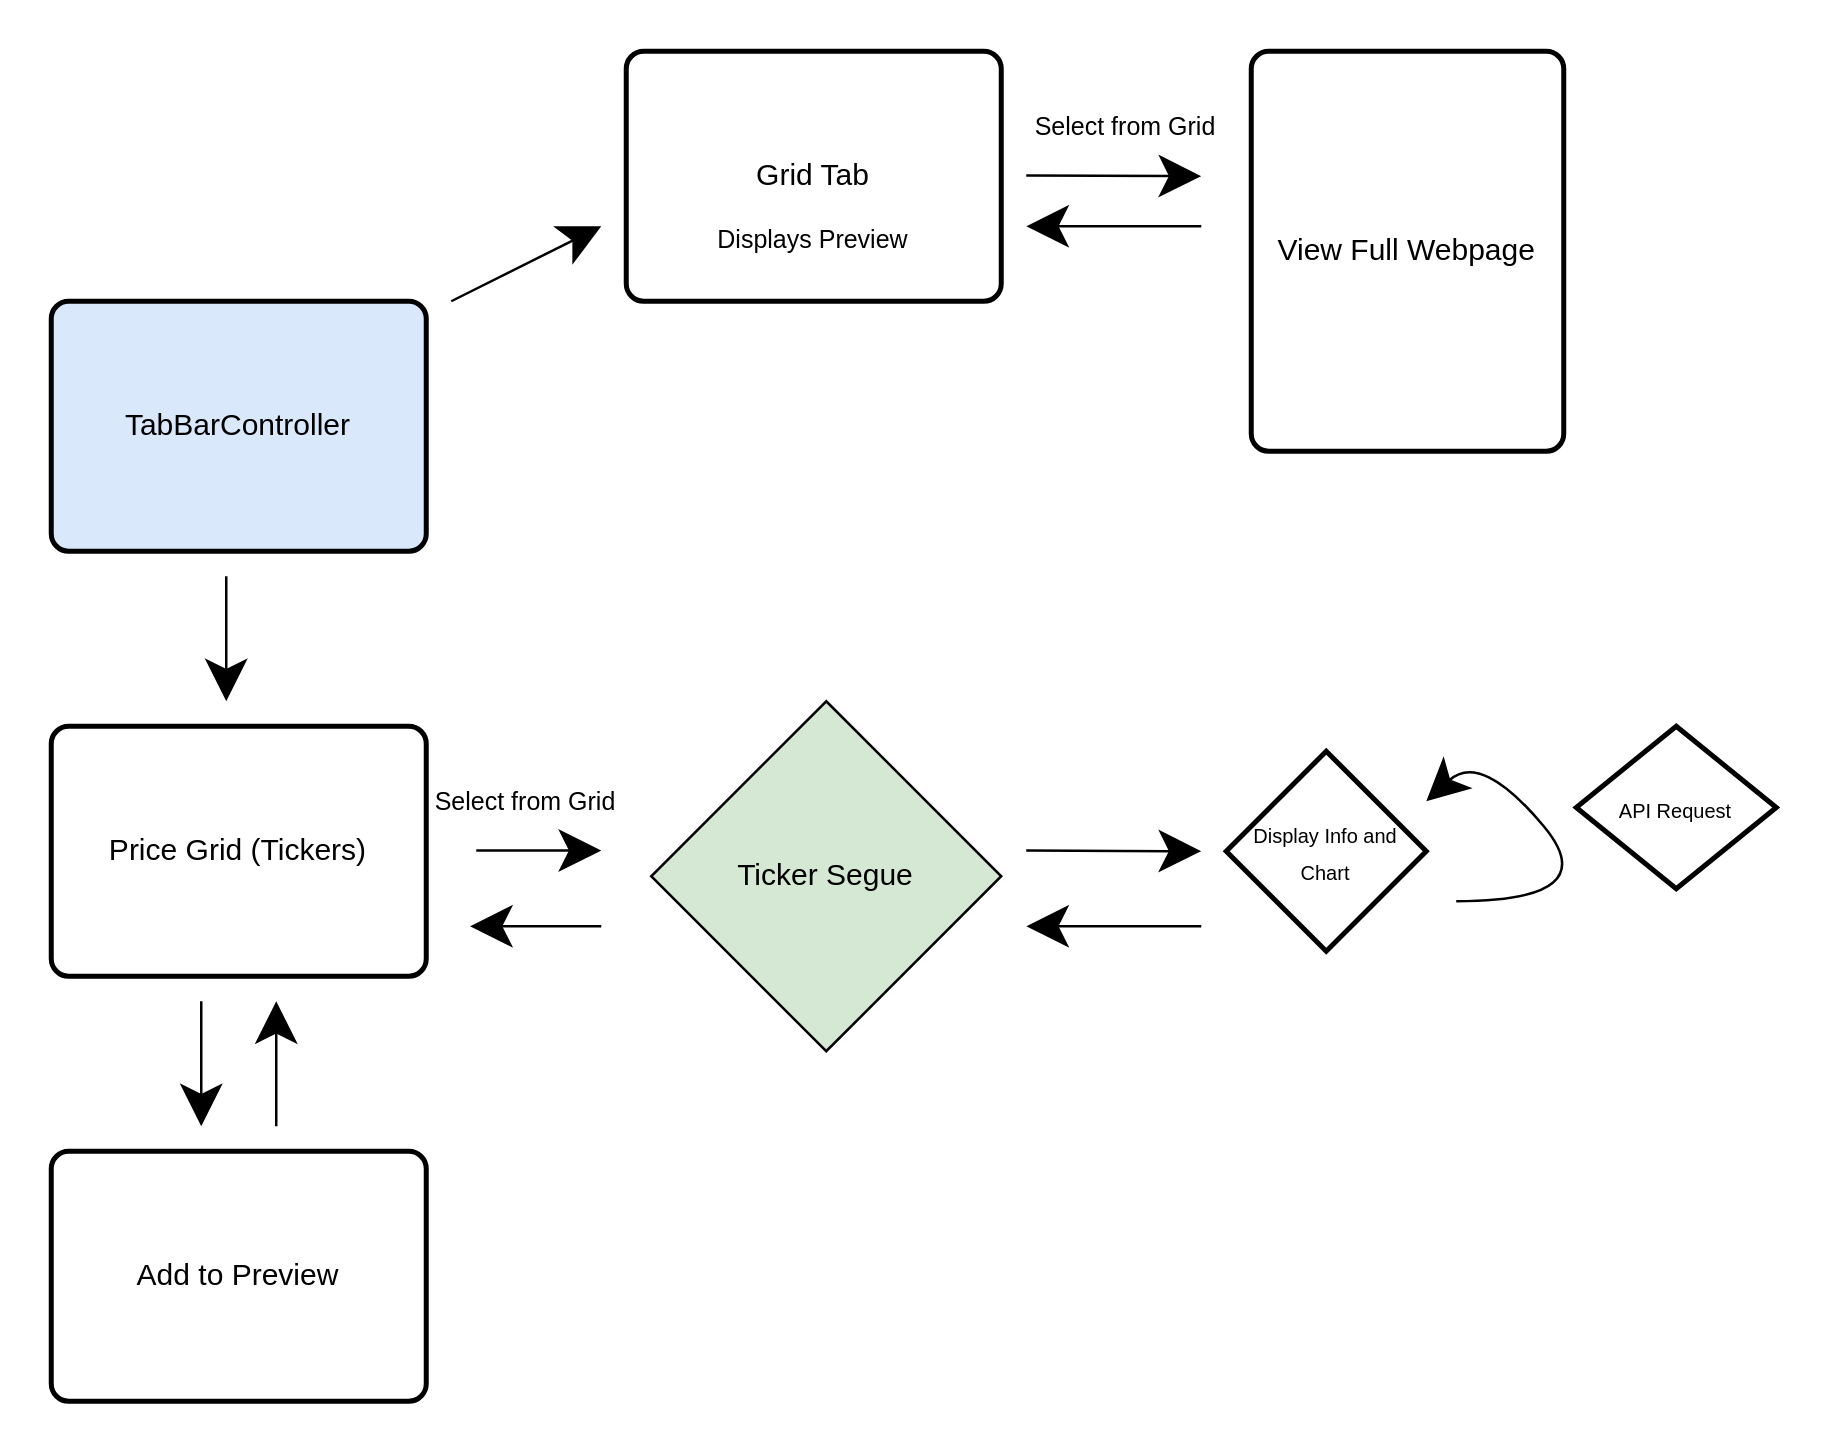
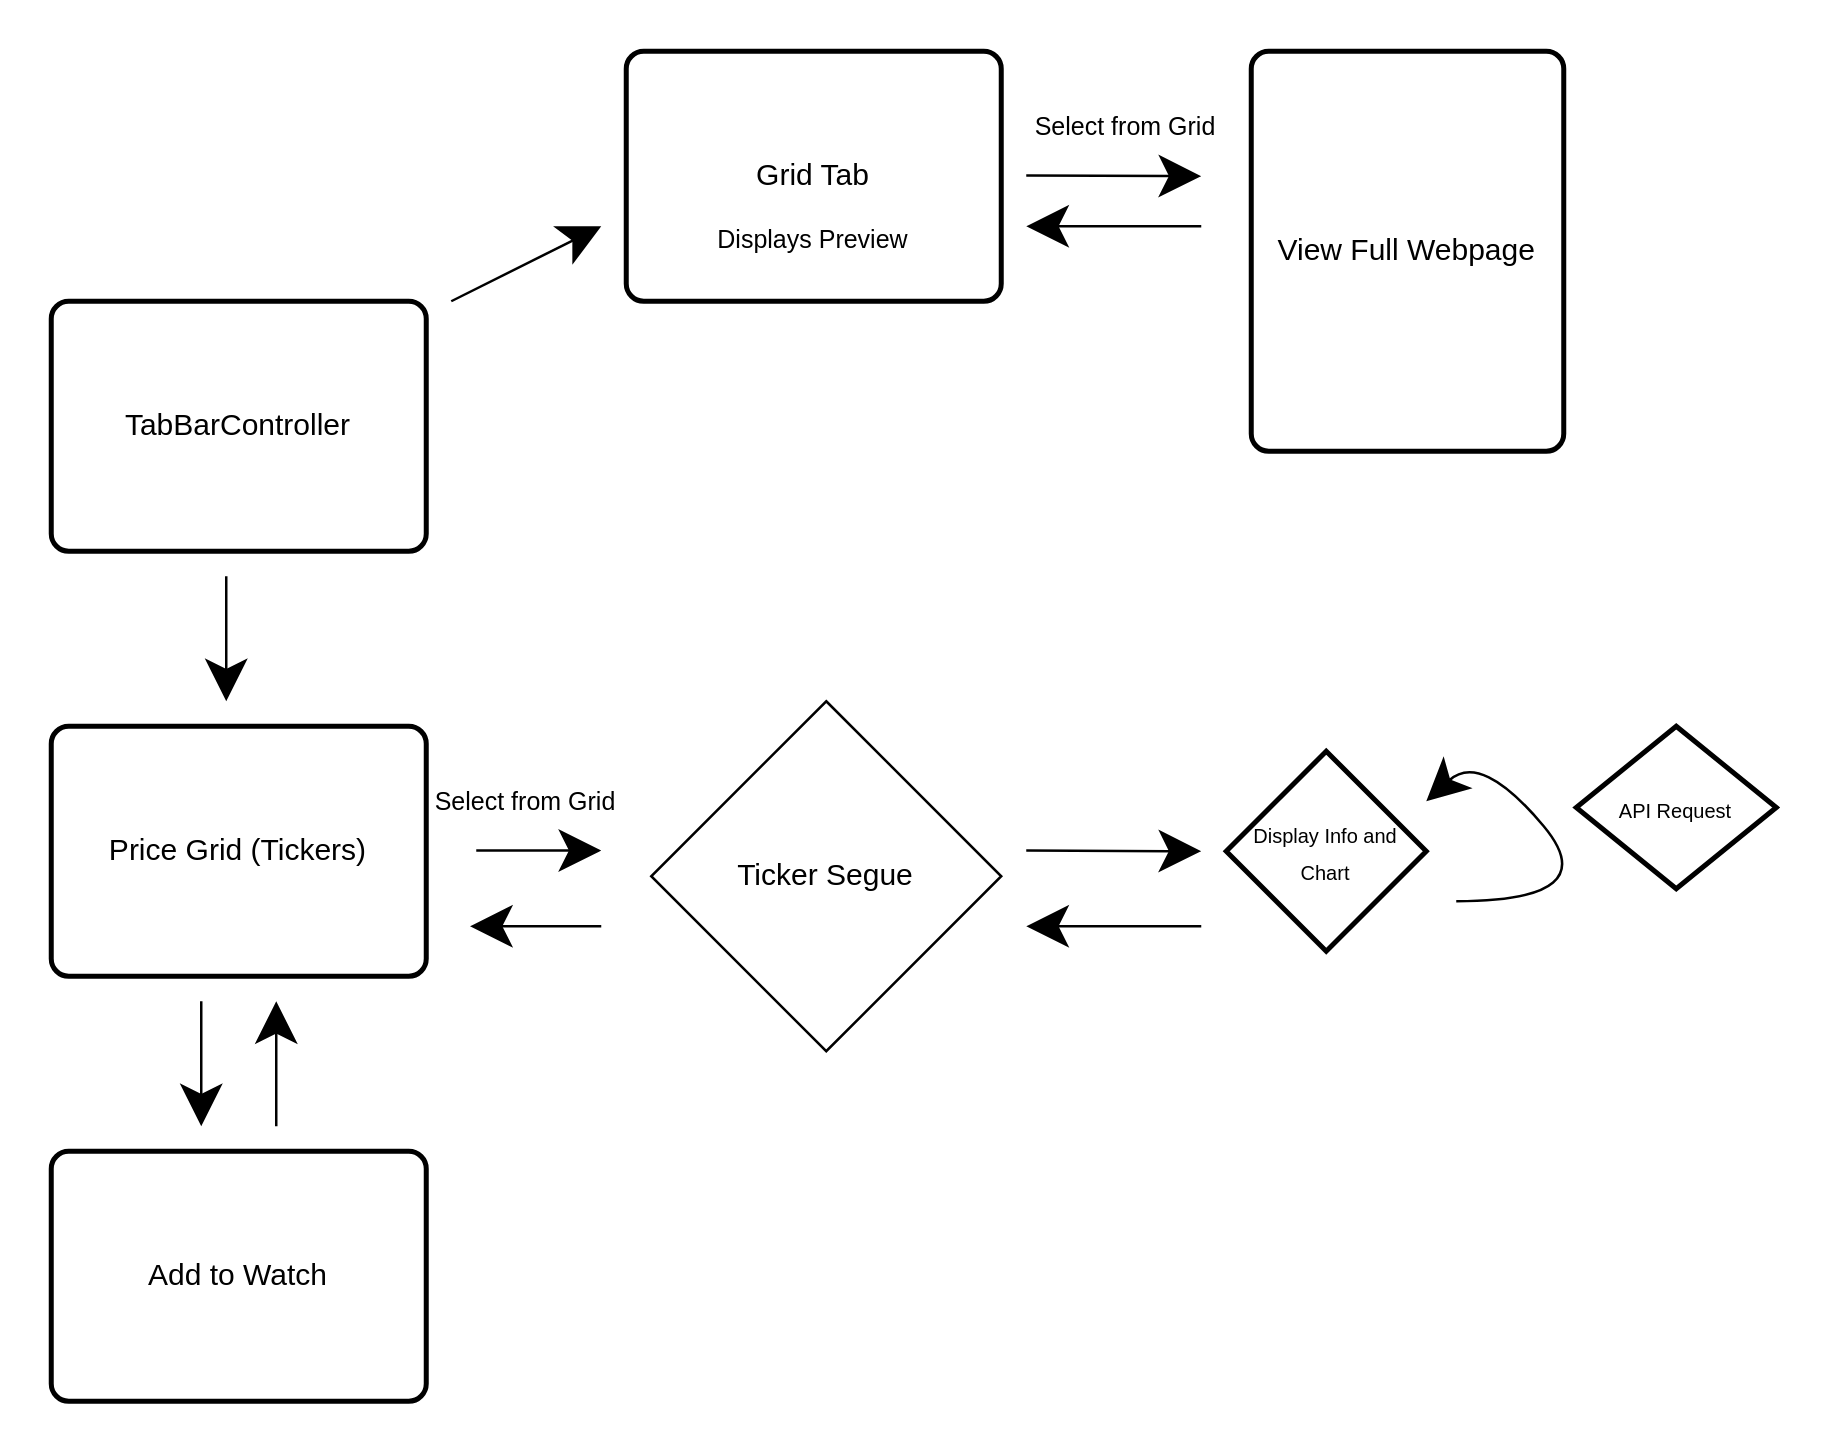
  <mxCell id="0" />
  <mxCell id="1" parent="0" />
  <mxCell id="2" value="Grid Tab" style="rounded=1;whiteSpace=wrap;html=1;absoluteArcSize=1;arcSize=14;strokeWidth=2;hachureGap=4;pointerEvents=0;" parent="1" vertex="1"><mxGeometry x="250" y="20" width="150" height="100" as="geometry" /></mxCell>
- <mxCell id="3" value="TabBarController" style="rounded=1;whiteSpace=wrap;html=1;absoluteArcSize=1;arcSize=14;strokeWidth=2;hachureGap=4;pointerEvents=0;fillColor=#dae8fc;" parent="1" vertex="1"><mxGeometry x="20" y="120" width="150" height="100" as="geometry" /></mxCell>
+ <mxCell id="3" value="TabBarController" style="rounded=1;whiteSpace=wrap;html=1;absoluteArcSize=1;arcSize=14;strokeWidth=2;hachureGap=4;pointerEvents=0;" parent="1" vertex="1"><mxGeometry x="20" y="120" width="150" height="100" as="geometry" /></mxCell>
  <mxCell id="4" value="" style="endArrow=classic;html=1;startSize=14;endSize=14;sourcePerimeterSpacing=8;targetPerimeterSpacing=8;" parent="1" edge="1"><mxGeometry width="50" height="50" relative="1" as="geometry"><mxPoint x="180" y="120" as="sourcePoint" /><mxPoint x="240" y="90" as="targetPoint" /></mxGeometry></mxCell>
  <mxCell id="5" value="" style="endArrow=classic;html=1;startSize=14;endSize=14;sourcePerimeterSpacing=8;targetPerimeterSpacing=8;" parent="1" edge="1"><mxGeometry width="50" height="50" relative="1" as="geometry"><mxPoint x="90" y="230" as="sourcePoint" /><mxPoint x="90" y="280" as="targetPoint" /></mxGeometry></mxCell>
  <mxCell id="6" value="&lt;font&gt;&lt;font style=&quot;font-size: 8px&quot;&gt;Display Info and Chart&lt;/font&gt;&lt;br&gt;&lt;/font&gt;" style="strokeWidth=2;html=1;shape=mxgraph.flowchart.decision;whiteSpace=wrap;hachureGap=4;pointerEvents=0;" parent="1" vertex="1"><mxGeometry x="490" y="300" width="80" height="80" as="geometry" /></mxCell>
  <mxCell id="7" value="" style="endArrow=classic;html=1;startSize=14;endSize=14;sourcePerimeterSpacing=8;targetPerimeterSpacing=8;" parent="1" edge="1"><mxGeometry width="50" height="50" relative="1" as="geometry"><mxPoint x="410" y="339.71" as="sourcePoint" /><mxPoint x="480" y="340" as="targetPoint" /></mxGeometry></mxCell>
  <mxCell id="8" value="" style="curved=1;endArrow=classic;html=1;startSize=14;endSize=14;sourcePerimeterSpacing=8;targetPerimeterSpacing=8;" parent="1" edge="1"><mxGeometry width="50" height="50" relative="1" as="geometry"><mxPoint x="582" y="360" as="sourcePoint" /><mxPoint x="570" y="320" as="targetPoint" /><Array as="points"><mxPoint x="642" y="360" /><mxPoint x="592" y="300" /></Array></mxGeometry></mxCell>
  <mxCell id="9" value="" style="endArrow=classic;html=1;startSize=14;endSize=14;sourcePerimeterSpacing=8;targetPerimeterSpacing=8;" parent="1" edge="1"><mxGeometry width="50" height="50" relative="1" as="geometry"><mxPoint x="480" y="370" as="sourcePoint" /><mxPoint x="410" y="370" as="targetPoint" /></mxGeometry></mxCell>
  <mxCell id="10" value="&lt;font style=&quot;font-size: 10px&quot;&gt;Displays Preview&lt;/font&gt;" style="text;html=1;strokeColor=none;fillColor=none;align=center;verticalAlign=middle;whiteSpace=wrap;rounded=0;hachureGap=4;pointerEvents=0;" parent="1" vertex="1"><mxGeometry x="255" y="60" width="140" height="70" as="geometry" /></mxCell>
  <mxCell id="11" value="Price Grid (Tickers)" style="rounded=1;whiteSpace=wrap;html=1;absoluteArcSize=1;arcSize=14;strokeWidth=2;hachureGap=4;pointerEvents=0;" parent="1" vertex="1"><mxGeometry x="20" y="290" width="150" height="100" as="geometry" /></mxCell>
  <mxCell id="12" value="" style="endArrow=classic;html=1;startSize=14;endSize=14;sourcePerimeterSpacing=8;targetPerimeterSpacing=8;" parent="1" edge="1"><mxGeometry width="50" height="50" relative="1" as="geometry"><mxPoint x="190" y="339.71" as="sourcePoint" /><mxPoint x="240" y="339.71" as="targetPoint" /></mxGeometry></mxCell>
  <mxCell id="13" value="&lt;font style=&quot;font-size: 10px&quot;&gt;Select from Grid&lt;/font&gt;" style="text;html=1;strokeColor=none;fillColor=none;align=center;verticalAlign=middle;whiteSpace=wrap;rounded=0;hachureGap=4;pointerEvents=0;" parent="1" vertex="1"><mxGeometry x="170" y="300" width="80" height="40" as="geometry" /></mxCell>
  <mxCell id="14" value="" style="endArrow=classic;html=1;startSize=14;endSize=14;sourcePerimeterSpacing=8;targetPerimeterSpacing=8;" parent="1" edge="1"><mxGeometry width="50" height="50" relative="1" as="geometry"><mxPoint x="410" y="69.66" as="sourcePoint" /><mxPoint x="480" y="69.95" as="targetPoint" /></mxGeometry></mxCell>
  <mxCell id="15" value="View Full Webpage" style="rounded=1;whiteSpace=wrap;html=1;absoluteArcSize=1;arcSize=14;strokeWidth=2;hachureGap=4;pointerEvents=0;" parent="1" vertex="1"><mxGeometry x="500" y="20" width="125" height="160" as="geometry" /></mxCell>
  <mxCell id="16" value="&lt;font style=&quot;font-size: 10px&quot;&gt;Select from Grid&lt;/font&gt;" style="text;html=1;strokeColor=none;fillColor=none;align=center;verticalAlign=middle;whiteSpace=wrap;rounded=0;hachureGap=4;pointerEvents=0;" parent="1" vertex="1"><mxGeometry x="410" y="30" width="80" height="40" as="geometry" /></mxCell>
  <mxCell id="17" value="" style="endArrow=classic;html=1;startSize=14;endSize=14;sourcePerimeterSpacing=8;targetPerimeterSpacing=8;" parent="1" edge="1"><mxGeometry width="50" height="50" relative="1" as="geometry"><mxPoint x="80" y="400" as="sourcePoint" /><mxPoint x="80" y="450" as="targetPoint" /></mxGeometry></mxCell>
  <mxCell id="18" value="" style="endArrow=classic;html=1;startSize=14;endSize=14;sourcePerimeterSpacing=8;targetPerimeterSpacing=8;" parent="1" edge="1"><mxGeometry width="50" height="50" relative="1" as="geometry"><mxPoint x="110" y="450" as="sourcePoint" /><mxPoint x="110" y="400" as="targetPoint" /></mxGeometry></mxCell>
- <mxCell id="19" value="Add to Preview" style="rounded=1;whiteSpace=wrap;html=1;absoluteArcSize=1;arcSize=14;strokeWidth=2;hachureGap=4;pointerEvents=0;" parent="1" vertex="1"><mxGeometry x="20" y="460" width="150" height="100" as="geometry" /></mxCell>
+ <mxCell id="19" value="Add to Watch" style="rounded=1;whiteSpace=wrap;html=1;absoluteArcSize=1;arcSize=14;strokeWidth=2;hachureGap=4;pointerEvents=0;" parent="1" vertex="1"><mxGeometry x="20" y="460" width="150" height="100" as="geometry" /></mxCell>
  <mxCell id="20" value="" style="endArrow=classic;html=1;startSize=14;endSize=14;sourcePerimeterSpacing=8;targetPerimeterSpacing=8;" parent="1" edge="1"><mxGeometry width="50" height="50" relative="1" as="geometry"><mxPoint x="480" y="90" as="sourcePoint" /><mxPoint x="410" y="90" as="targetPoint" /></mxGeometry></mxCell>
  <mxCell id="21" value="" style="endArrow=classic;html=1;startSize=14;endSize=14;sourcePerimeterSpacing=8;targetPerimeterSpacing=8;" parent="1" edge="1"><mxGeometry width="50" height="50" relative="1" as="geometry"><mxPoint x="240" y="370" as="sourcePoint" /><mxPoint x="187.5" y="370" as="targetPoint" /></mxGeometry></mxCell>
- <mxCell id="22" value="Ticker Segue" style="rhombus;whiteSpace=wrap;html=1;fillColor=#d5e8d4;" vertex="1" parent="1"><mxGeometry x="260" y="280" width="140" height="140" as="geometry" /></mxCell>
+ <mxCell id="22" value="Ticker Segue" style="rhombus;whiteSpace=wrap;html=1;" vertex="1" parent="1"><mxGeometry x="260" y="280" width="140" height="140" as="geometry" /></mxCell>
  <mxCell id="23" value="&lt;font&gt;&lt;font style=&quot;font-size: 8px&quot;&gt;API Request&lt;/font&gt;&lt;br&gt;&lt;/font&gt;" style="strokeWidth=2;html=1;shape=mxgraph.flowchart.decision;whiteSpace=wrap;hachureGap=4;pointerEvents=0;" vertex="1" parent="1"><mxGeometry x="630" y="290" width="80" height="65" as="geometry" /></mxCell>
